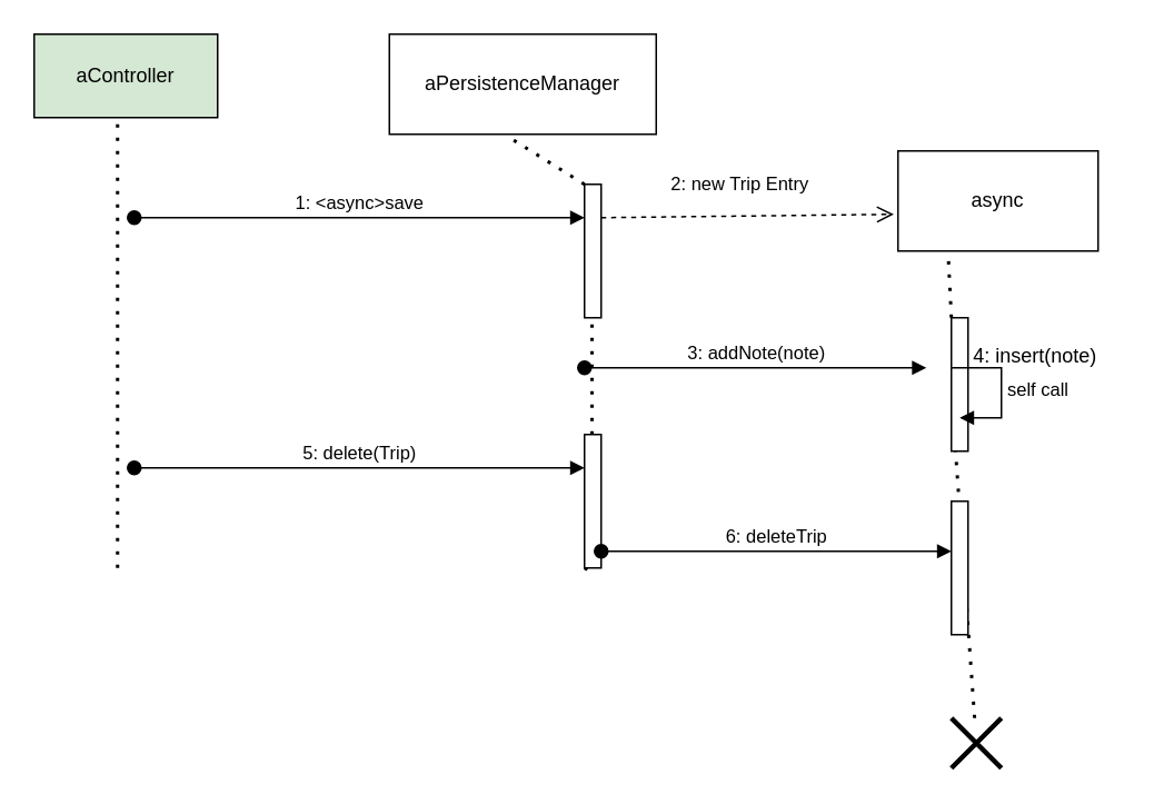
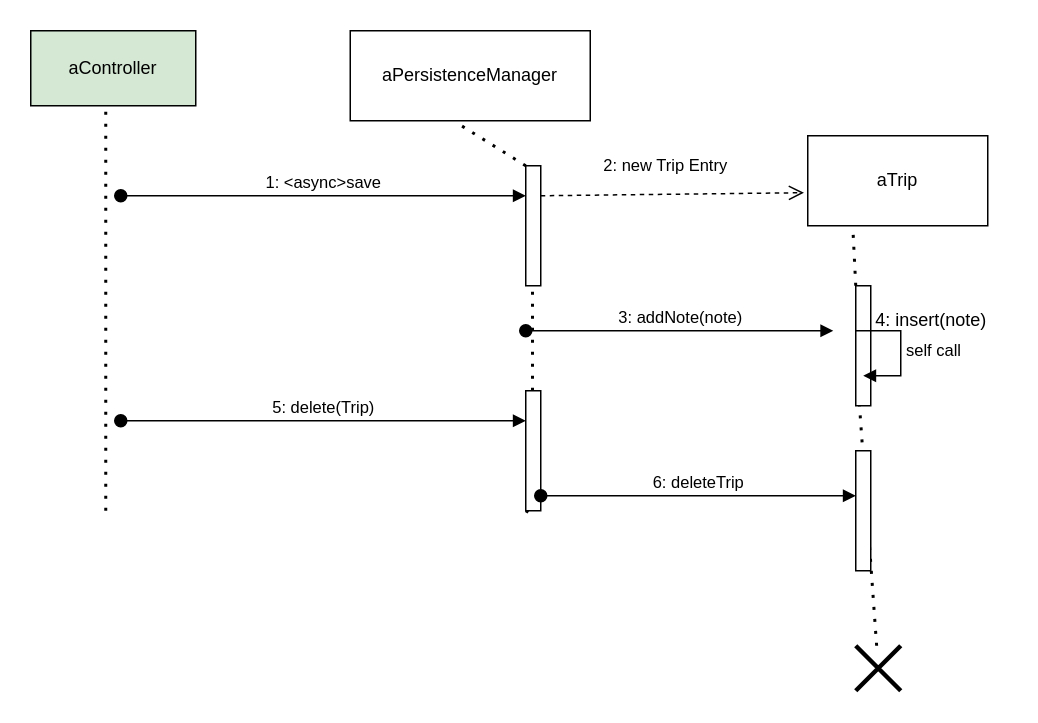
  <mxCell id="0" />
  <mxCell id="1" parent="0" />
  <mxCell id="2" value="aPersistenceManager" style="rounded=0;whiteSpace=wrap;html=1;" vertex="1" parent="1"><mxGeometry x="233" y="20" width="160" height="60" as="geometry" /></mxCell>
- <mxCell id="3" value="async" style="rounded=0;whiteSpace=wrap;html=1;" vertex="1" parent="1"><mxGeometry x="538" y="90" width="120" height="60" as="geometry" /></mxCell>
+ <mxCell id="3" value="aTrip" style="rounded=0;whiteSpace=wrap;html=1;" vertex="1" parent="1"><mxGeometry x="538" y="90" width="120" height="60" as="geometry" /></mxCell>
  <mxCell id="4" value="" style="endArrow=none;dashed=1;html=1;dashPattern=1 3;strokeWidth=2;rounded=0;entryX=0.45;entryY=1.033;entryDx=0;entryDy=0;entryPerimeter=0;" edge="1" parent="1" source="12" target="2"><mxGeometry width="50" height="50" relative="1" as="geometry"><mxPoint x="350" y="350" as="sourcePoint" /><mxPoint x="498" y="140" as="targetPoint" /></mxGeometry></mxCell>
  <mxCell id="5" value="" style="endArrow=none;dashed=1;html=1;dashPattern=1 3;strokeWidth=2;rounded=0;entryX=0.25;entryY=1;entryDx=0;entryDy=0;" edge="1" parent="1" source="15" target="3"><mxGeometry width="50" height="50" relative="1" as="geometry"><mxPoint x="568" y="350" as="sourcePoint" /><mxPoint x="618" y="80" as="targetPoint" /></mxGeometry></mxCell>
  <mxCell id="6" value="" style="shape=umlDestroy;whiteSpace=wrap;html=1;strokeWidth=3;targetShapes=umlLifeline;" vertex="1" parent="1"><mxGeometry x="570" y="430" width="30" height="30" as="geometry" /></mxCell>
  <mxCell id="7" value="2: new Trip Entry" style="html=1;verticalAlign=bottom;endArrow=open;dashed=1;endSize=8;curved=0;rounded=0;entryX=-0.021;entryY=0.633;entryDx=0;entryDy=0;entryPerimeter=0;" edge="1" parent="1" target="3"><mxGeometry x="-0.059" y="10" relative="1" as="geometry"><mxPoint x="360" y="130" as="sourcePoint" /><mxPoint x="530" y="130" as="targetPoint" /><mxPoint as="offset" /></mxGeometry></mxCell>
  <mxCell id="8" value="3: addNote(note)" style="html=1;verticalAlign=bottom;startArrow=oval;startFill=1;endArrow=block;startSize=8;curved=0;rounded=0;" edge="1" parent="1"><mxGeometry width="60" relative="1" as="geometry"><mxPoint x="350" y="220" as="sourcePoint" /><mxPoint x="555" y="220" as="targetPoint" /></mxGeometry></mxCell>
  <mxCell id="9" value="aController" style="html=1;whiteSpace=wrap;fillColor=#d5e8d4;" vertex="1" parent="1"><mxGeometry x="20" y="20" width="110" height="50" as="geometry" /></mxCell>
  <mxCell id="10" value="" style="endArrow=none;dashed=1;html=1;dashPattern=1 3;strokeWidth=2;rounded=0;" edge="1" parent="1"><mxGeometry width="50" height="50" relative="1" as="geometry"><mxPoint x="70" y="340" as="sourcePoint" /><mxPoint x="70" y="70" as="targetPoint" /><Array as="points"><mxPoint x="70" y="200" /></Array></mxGeometry></mxCell>
  <mxCell id="11" value="" style="endArrow=none;dashed=1;html=1;dashPattern=1 3;strokeWidth=2;rounded=0;entryX=0.45;entryY=1.033;entryDx=0;entryDy=0;entryPerimeter=0;" edge="1" parent="1" source="20" target="12"><mxGeometry width="50" height="50" relative="1" as="geometry"><mxPoint x="350" y="340" as="sourcePoint" /><mxPoint x="350" y="82" as="targetPoint" /></mxGeometry></mxCell>
  <mxCell id="12" value="" style="html=1;points=[[0,0,0,0,5],[0,1,0,0,-5],[1,0,0,0,5],[1,1,0,0,-5]];perimeter=orthogonalPerimeter;outlineConnect=0;targetShapes=umlLifeline;portConstraint=eastwest;newEdgeStyle={&quot;curved&quot;:0,&quot;rounded&quot;:0};" vertex="1" parent="1"><mxGeometry x="350" y="110" width="10" height="80" as="geometry" /></mxCell>
  <mxCell id="13" value="1: &amp;lt;async&amp;gt;save" style="html=1;verticalAlign=bottom;startArrow=oval;startFill=1;endArrow=block;startSize=8;curved=0;rounded=0;" edge="1" parent="1" target="12"><mxGeometry width="60" relative="1" as="geometry"><mxPoint x="80" y="130" as="sourcePoint" /><mxPoint x="570" y="230" as="targetPoint" /><Array as="points"><mxPoint x="100" y="130" /></Array><mxPoint as="offset" /></mxGeometry></mxCell>
  <mxCell id="14" value="" style="endArrow=none;dashed=1;html=1;dashPattern=1 3;strokeWidth=2;rounded=0;entryX=0.25;entryY=1;entryDx=0;entryDy=0;" edge="1" parent="1" source="6" target="15"><mxGeometry width="50" height="50" relative="1" as="geometry"><mxPoint x="568" y="350" as="sourcePoint" /><mxPoint x="568" y="150" as="targetPoint" /></mxGeometry></mxCell>
  <mxCell id="15" value="" style="html=1;points=[[0,0,0,0,5],[0,1,0,0,-5],[1,0,0,0,5],[1,1,0,0,-5]];perimeter=orthogonalPerimeter;outlineConnect=0;targetShapes=umlLifeline;portConstraint=eastwest;newEdgeStyle={&quot;curved&quot;:0,&quot;rounded&quot;:0};" vertex="1" parent="1"><mxGeometry x="570" y="190" width="10" height="80" as="geometry" /></mxCell>
  <mxCell id="16" value="self call" style="html=1;align=left;spacingLeft=2;endArrow=block;rounded=0;edgeStyle=orthogonalEdgeStyle;curved=0;rounded=0;" edge="1" parent="1"><mxGeometry relative="1" as="geometry"><mxPoint x="570" y="220" as="sourcePoint" /><Array as="points"><mxPoint x="600" y="250" /></Array><mxPoint x="575" y="250" as="targetPoint" /></mxGeometry></mxCell>
  <mxCell id="17" value="4: insert(note)" style="text;html=1;align=center;verticalAlign=middle;resizable=0;points=[];autosize=1;strokeColor=none;fillColor=none;" vertex="1" parent="1"><mxGeometry x="570" y="198" width="100" height="30" as="geometry" /></mxCell>
  <mxCell id="18" value="5: delete(Trip)" style="html=1;verticalAlign=bottom;startArrow=oval;startFill=1;endArrow=block;startSize=8;curved=0;rounded=0;" edge="1" parent="1"><mxGeometry width="60" relative="1" as="geometry"><mxPoint x="80" y="280" as="sourcePoint" /><mxPoint x="350" y="280" as="targetPoint" /></mxGeometry></mxCell>
  <mxCell id="19" value="" style="endArrow=none;dashed=1;html=1;dashPattern=1 3;strokeWidth=2;rounded=0;entryX=0.45;entryY=1.033;entryDx=0;entryDy=0;entryPerimeter=0;" edge="1" parent="1" target="20"><mxGeometry width="50" height="50" relative="1" as="geometry"><mxPoint x="350" y="340" as="sourcePoint" /><mxPoint x="355" y="193" as="targetPoint" /></mxGeometry></mxCell>
  <mxCell id="20" value="" style="html=1;points=[[0,0,0,0,5],[0,1,0,0,-5],[1,0,0,0,5],[1,1,0,0,-5]];perimeter=orthogonalPerimeter;outlineConnect=0;targetShapes=umlLifeline;portConstraint=eastwest;newEdgeStyle={&quot;curved&quot;:0,&quot;rounded&quot;:0};" vertex="1" parent="1"><mxGeometry x="350" y="260" width="10" height="80" as="geometry" /></mxCell>
  <mxCell id="21" value="" style="html=1;points=[[0,0,0,0,5],[0,1,0,0,-5],[1,0,0,0,5],[1,1,0,0,-5]];perimeter=orthogonalPerimeter;outlineConnect=0;targetShapes=umlLifeline;portConstraint=eastwest;newEdgeStyle={&quot;curved&quot;:0,&quot;rounded&quot;:0};" vertex="1" parent="1"><mxGeometry x="570" y="300" width="10" height="80" as="geometry" /></mxCell>
  <mxCell id="22" value="6: deleteTrip" style="html=1;verticalAlign=bottom;startArrow=oval;startFill=1;endArrow=block;startSize=8;curved=0;rounded=0;" edge="1" parent="1"><mxGeometry width="60" relative="1" as="geometry"><mxPoint x="360" y="330" as="sourcePoint" /><mxPoint x="570" y="330" as="targetPoint" /></mxGeometry></mxCell>
